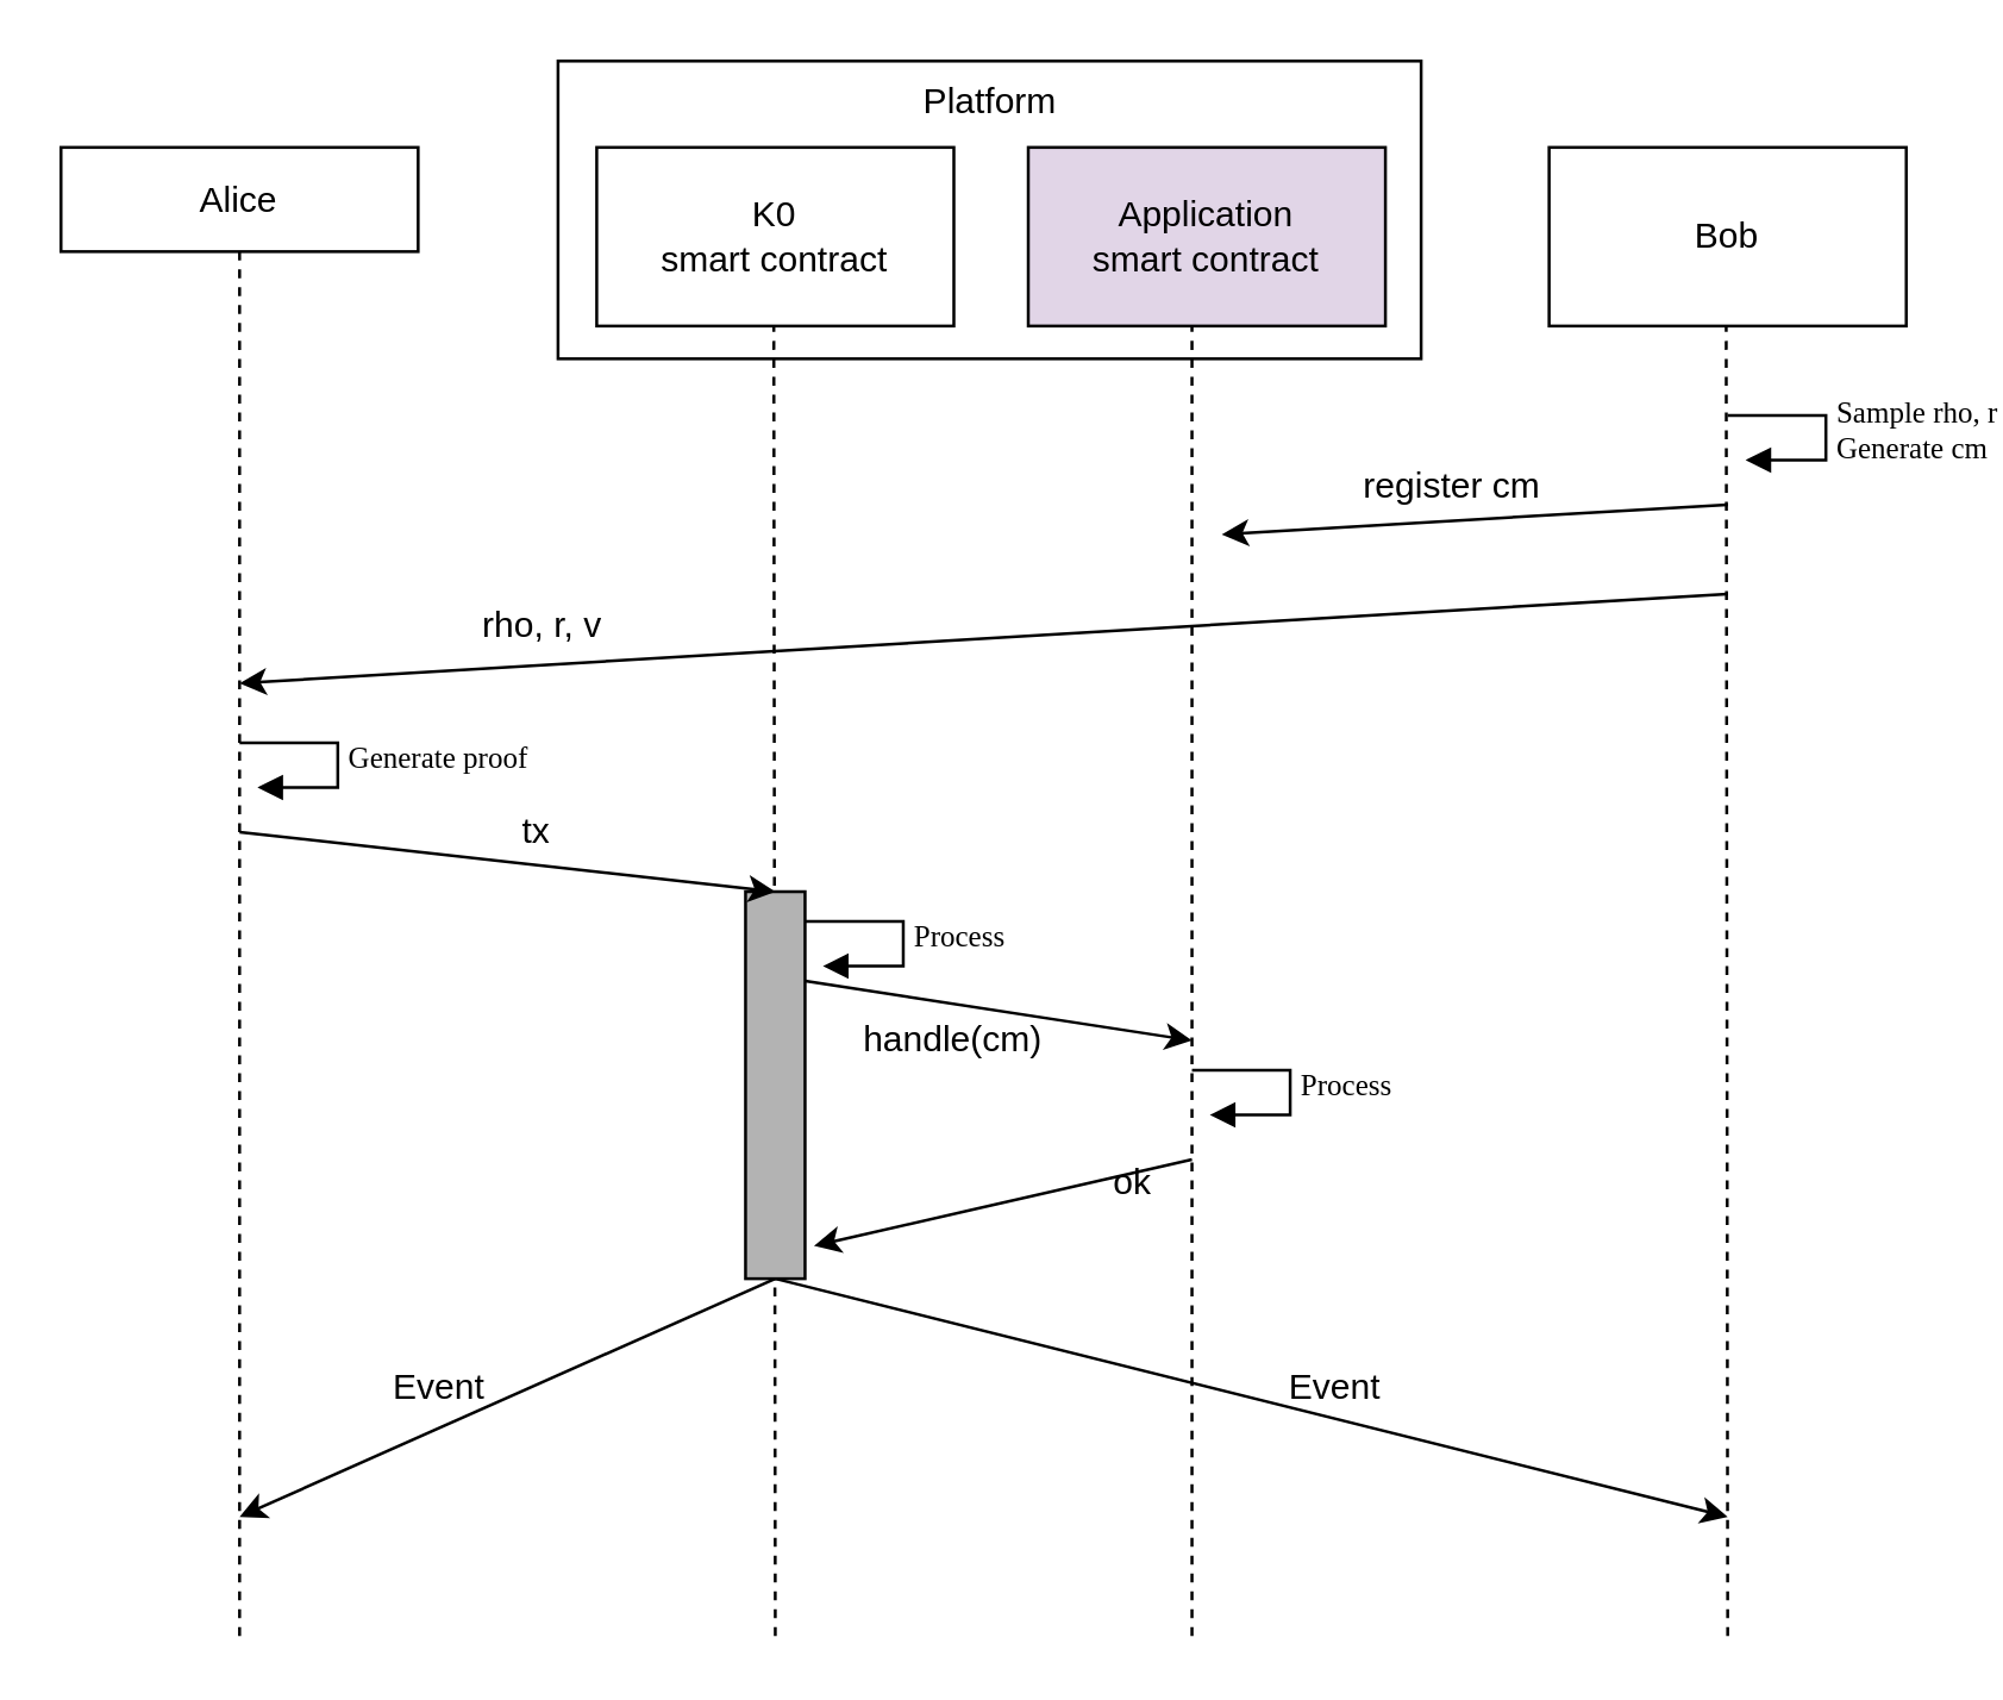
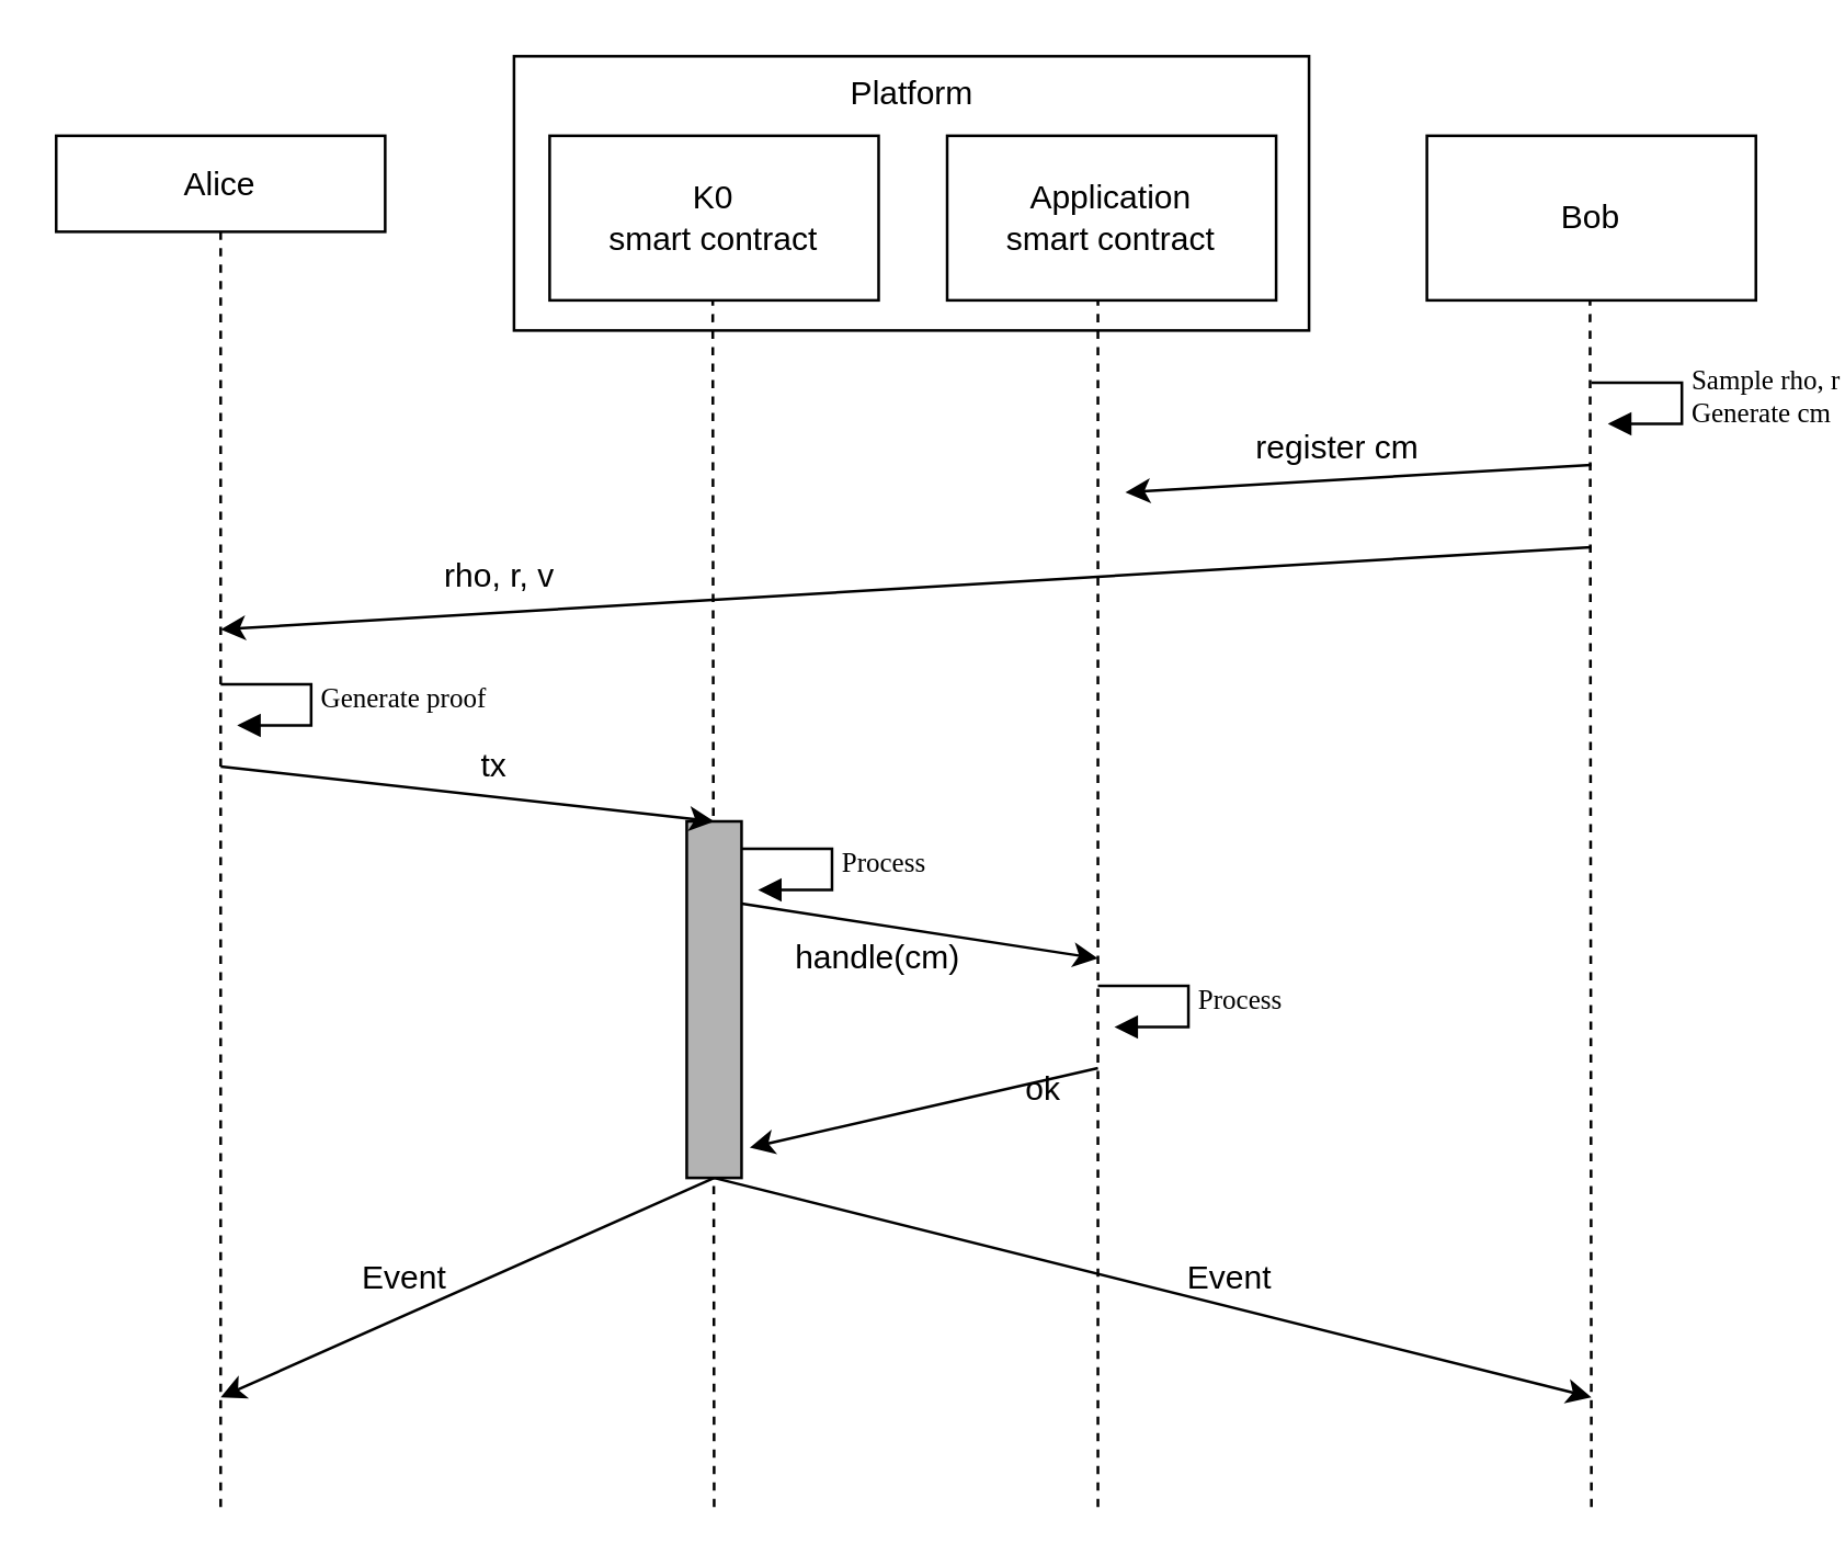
  <mxCell id="0" />
  <mxCell id="1" parent="0" />
  <mxCell id="2" value="" style="rounded=0;whiteSpace=wrap;html=1;" vertex="1" parent="1"><mxGeometry x="187" y="20" width="290" height="100" as="geometry" /></mxCell>
  <mxCell id="3" value="" style="endArrow=none;dashed=1;html=1;" parent="1" edge="1"><mxGeometry width="50" height="50" relative="1" as="geometry"><mxPoint x="260" y="549" as="sourcePoint" /><mxPoint x="259.5" y="109" as="targetPoint" /></mxGeometry></mxCell>
  <mxCell id="4" value="" style="rounded=0;whiteSpace=wrap;html=1;fontColor=#000000;fillColor=#B3B3B3;" parent="1" vertex="1"><mxGeometry x="250" y="299" width="20" height="130" as="geometry" /></mxCell>
  <mxCell id="5" value="Alice" style="rounded=0;whiteSpace=wrap;html=1;" parent="1" vertex="1"><mxGeometry x="20" y="49" width="120" height="35" as="geometry" /></mxCell>
  <mxCell id="6" value="&lt;div&gt;K0&lt;/div&gt;&lt;div&gt;smart contract&lt;br&gt;&lt;/div&gt;" style="rounded=0;whiteSpace=wrap;html=1;" parent="1" vertex="1"><mxGeometry x="200" y="49" width="120" height="60" as="geometry" /></mxCell>
  <mxCell id="7" value="Bob" style="rounded=0;whiteSpace=wrap;html=1;" parent="1" vertex="1"><mxGeometry x="520" y="49" width="120" height="60" as="geometry" /></mxCell>
  <mxCell id="8" value="" style="endArrow=none;dashed=1;html=1;" parent="1" target="5" edge="1"><mxGeometry width="50" height="50" relative="1" as="geometry"><mxPoint x="80" y="549" as="sourcePoint" /><mxPoint x="110" y="259" as="targetPoint" /></mxGeometry></mxCell>
  <mxCell id="9" value="" style="endArrow=none;dashed=1;html=1;" parent="1" edge="1"><mxGeometry width="50" height="50" relative="1" as="geometry"><mxPoint x="580" y="549" as="sourcePoint" /><mxPoint x="579.5" y="109" as="targetPoint" /></mxGeometry></mxCell>
  <mxCell id="10" value="" style="endArrow=classic;html=1;" parent="1" edge="1"><mxGeometry width="50" height="50" relative="1" as="geometry"><mxPoint x="580" y="169" as="sourcePoint" /><mxPoint x="410" y="179" as="targetPoint" /></mxGeometry></mxCell>
  <mxCell id="11" value="" style="endArrow=classic;html=1;" parent="1" edge="1"><mxGeometry width="50" height="50" relative="1" as="geometry"><mxPoint x="580" y="199" as="sourcePoint" /><mxPoint x="80" y="229" as="targetPoint" /></mxGeometry></mxCell>
  <mxCell id="12" value="" style="endArrow=classic;html=1;" parent="1" edge="1"><mxGeometry width="50" height="50" relative="1" as="geometry"><mxPoint x="80" y="279" as="sourcePoint" /><mxPoint x="260" y="299" as="targetPoint" /></mxGeometry></mxCell>
  <mxCell id="13" value="&lt;div&gt;tx&lt;/div&gt;" style="text;html=1;strokeColor=none;fillColor=none;align=center;verticalAlign=middle;whiteSpace=wrap;rounded=0;" parent="1" vertex="1"><mxGeometry x="160" y="269" width="40" height="20" as="geometry" /></mxCell>
  <mxCell id="14" value="handle(cm)" style="text;html=1;strokeColor=none;fillColor=none;align=center;verticalAlign=middle;whiteSpace=wrap;rounded=0;" parent="1" vertex="1"><mxGeometry x="300" y="339" width="40" height="20" as="geometry" /></mxCell>
  <mxCell id="15" value="&lt;div&gt;Sample rho, r&lt;/div&gt;&lt;div&gt;Generate cm&lt;br&gt;&lt;/div&gt;" style="edgeStyle=orthogonalEdgeStyle;html=1;align=left;spacingLeft=2;endArrow=block;rounded=0;entryX=1.3;entryY=0.882;strokeColor=#000000;fontFamily=Tahoma;fontSize=10;fontColor=#000000;exitX=0.7;exitY=0;exitPerimeter=0;entryPerimeter=0;" parent="1" edge="1"><mxGeometry relative="1" as="geometry"><mxPoint x="580" y="139" as="sourcePoint" /><Array as="points"><mxPoint x="613" y="139" /><mxPoint x="613" y="154" /></Array><mxPoint x="586" y="154" as="targetPoint" /></mxGeometry></mxCell>
- <mxCell id="16" value="&lt;div&gt;Application&lt;/div&gt;&lt;div&gt;smart contract&lt;br&gt;&lt;/div&gt;" style="rounded=0;whiteSpace=wrap;html=1;fillColor=#e1d5e7;" parent="1" vertex="1"><mxGeometry x="345" y="49" width="120" height="60" as="geometry" /></mxCell>
+ <mxCell id="16" value="&lt;div&gt;Application&lt;/div&gt;&lt;div&gt;smart contract&lt;br&gt;&lt;/div&gt;" style="rounded=0;whiteSpace=wrap;html=1;" parent="1" vertex="1"><mxGeometry x="345" y="49" width="120" height="60" as="geometry" /></mxCell>
  <mxCell id="17" value="" style="endArrow=none;dashed=1;html=1;" parent="1" edge="1"><mxGeometry width="50" height="50" relative="1" as="geometry"><mxPoint x="400" y="549" as="sourcePoint" /><mxPoint x="400" y="109" as="targetPoint" /></mxGeometry></mxCell>
  <mxCell id="18" value="register cm" style="text;html=1;resizable=0;points=[];autosize=1;align=left;verticalAlign=top;spacingTop=-4;fontColor=#000000;" parent="1" vertex="1"><mxGeometry x="456" y="153" width="70" height="20" as="geometry" /></mxCell>
  <mxCell id="19" value="rho, r, v" style="text;html=1;resizable=0;points=[];autosize=1;align=left;verticalAlign=top;spacingTop=-4;fontColor=#000000;" parent="1" vertex="1"><mxGeometry x="160" y="200" width="60" height="20" as="geometry" /></mxCell>
  <mxCell id="20" value="Generate proof" style="edgeStyle=orthogonalEdgeStyle;html=1;align=left;spacingLeft=2;endArrow=block;rounded=0;entryX=1.3;entryY=0.882;strokeColor=#000000;fontFamily=Tahoma;fontSize=10;fontColor=#000000;exitX=0.7;exitY=0;exitPerimeter=0;entryPerimeter=0;" parent="1" edge="1"><mxGeometry relative="1" as="geometry"><mxPoint x="80" y="249" as="sourcePoint" /><Array as="points"><mxPoint x="113" y="249" /><mxPoint x="113" y="264" /></Array><mxPoint x="86" y="264" as="targetPoint" /></mxGeometry></mxCell>
  <mxCell id="21" value="" style="endArrow=classic;html=1;strokeColor=#000000;fontColor=#000000;" parent="1" edge="1"><mxGeometry width="50" height="50" relative="1" as="geometry"><mxPoint x="270" y="329" as="sourcePoint" /><mxPoint x="400" y="349" as="targetPoint" /></mxGeometry></mxCell>
  <mxCell id="22" value="Process" style="edgeStyle=orthogonalEdgeStyle;html=1;align=left;spacingLeft=2;endArrow=block;rounded=0;entryX=1.3;entryY=0.882;strokeColor=#000000;fontFamily=Tahoma;fontSize=10;fontColor=#000000;exitX=0.7;exitY=0;exitPerimeter=0;entryPerimeter=0;" parent="1" edge="1"><mxGeometry relative="1" as="geometry"><mxPoint x="400" y="359" as="sourcePoint" /><Array as="points"><mxPoint x="433" y="359" /><mxPoint x="433" y="374" /></Array><mxPoint x="406" y="374" as="targetPoint" /></mxGeometry></mxCell>
  <mxCell id="23" value="" style="endArrow=classic;html=1;strokeColor=#000000;fontColor=#000000;entryX=1.15;entryY=0.915;entryDx=0;entryDy=0;entryPerimeter=0;" parent="1" target="4" edge="1"><mxGeometry width="50" height="50" relative="1" as="geometry"><mxPoint x="400" y="389" as="sourcePoint" /><mxPoint x="410" y="439" as="targetPoint" /></mxGeometry></mxCell>
  <mxCell id="24" value="Process" style="edgeStyle=orthogonalEdgeStyle;html=1;align=left;spacingLeft=2;endArrow=block;rounded=0;entryX=1.3;entryY=0.882;strokeColor=#000000;fontFamily=Tahoma;fontSize=10;fontColor=#000000;exitX=0.7;exitY=0;exitPerimeter=0;entryPerimeter=0;" parent="1" edge="1"><mxGeometry relative="1" as="geometry"><mxPoint x="270" y="309" as="sourcePoint" /><Array as="points"><mxPoint x="303" y="309" /><mxPoint x="303" y="324" /></Array><mxPoint x="276" y="324" as="targetPoint" /></mxGeometry></mxCell>
  <mxCell id="25" value="ok" style="text;html=1;resizable=0;points=[];autosize=1;align=left;verticalAlign=top;spacingTop=-4;fontColor=#000000;" parent="1" vertex="1"><mxGeometry x="372" y="387" width="30" height="20" as="geometry" /></mxCell>
  <mxCell id="26" value="" style="endArrow=classic;html=1;strokeColor=#000000;fontColor=#000000;exitX=0.5;exitY=1;exitDx=0;exitDy=0;" parent="1" source="4" edge="1"><mxGeometry width="50" height="50" relative="1" as="geometry"><mxPoint x="170" y="499" as="sourcePoint" /><mxPoint x="80" y="509" as="targetPoint" /></mxGeometry></mxCell>
  <mxCell id="27" value="" style="endArrow=classic;html=1;strokeColor=#000000;fontColor=#000000;exitX=0.5;exitY=1;exitDx=0;exitDy=0;" parent="1" source="4" edge="1"><mxGeometry width="50" height="50" relative="1" as="geometry"><mxPoint x="20" y="619" as="sourcePoint" /><mxPoint x="580" y="509" as="targetPoint" /></mxGeometry></mxCell>
  <mxCell id="28" value="Event" style="text;html=1;resizable=0;points=[];autosize=1;align=left;verticalAlign=top;spacingTop=-4;fontColor=#000000;" parent="1" vertex="1"><mxGeometry x="130" y="456" width="50" height="20" as="geometry" /></mxCell>
  <mxCell id="29" value="Event" style="text;html=1;resizable=0;points=[];autosize=1;align=left;verticalAlign=top;spacingTop=-4;fontColor=#000000;" parent="1" vertex="1"><mxGeometry x="431" y="456" width="50" height="20" as="geometry" /></mxCell>
  <mxCell id="30" value="Platform" style="text;html=1;resizable=0;points=[];autosize=1;align=center;verticalAlign=top;spacingTop=-4;" vertex="1" parent="1"><mxGeometry x="302" y="24" width="60" height="20" as="geometry" /></mxCell>
